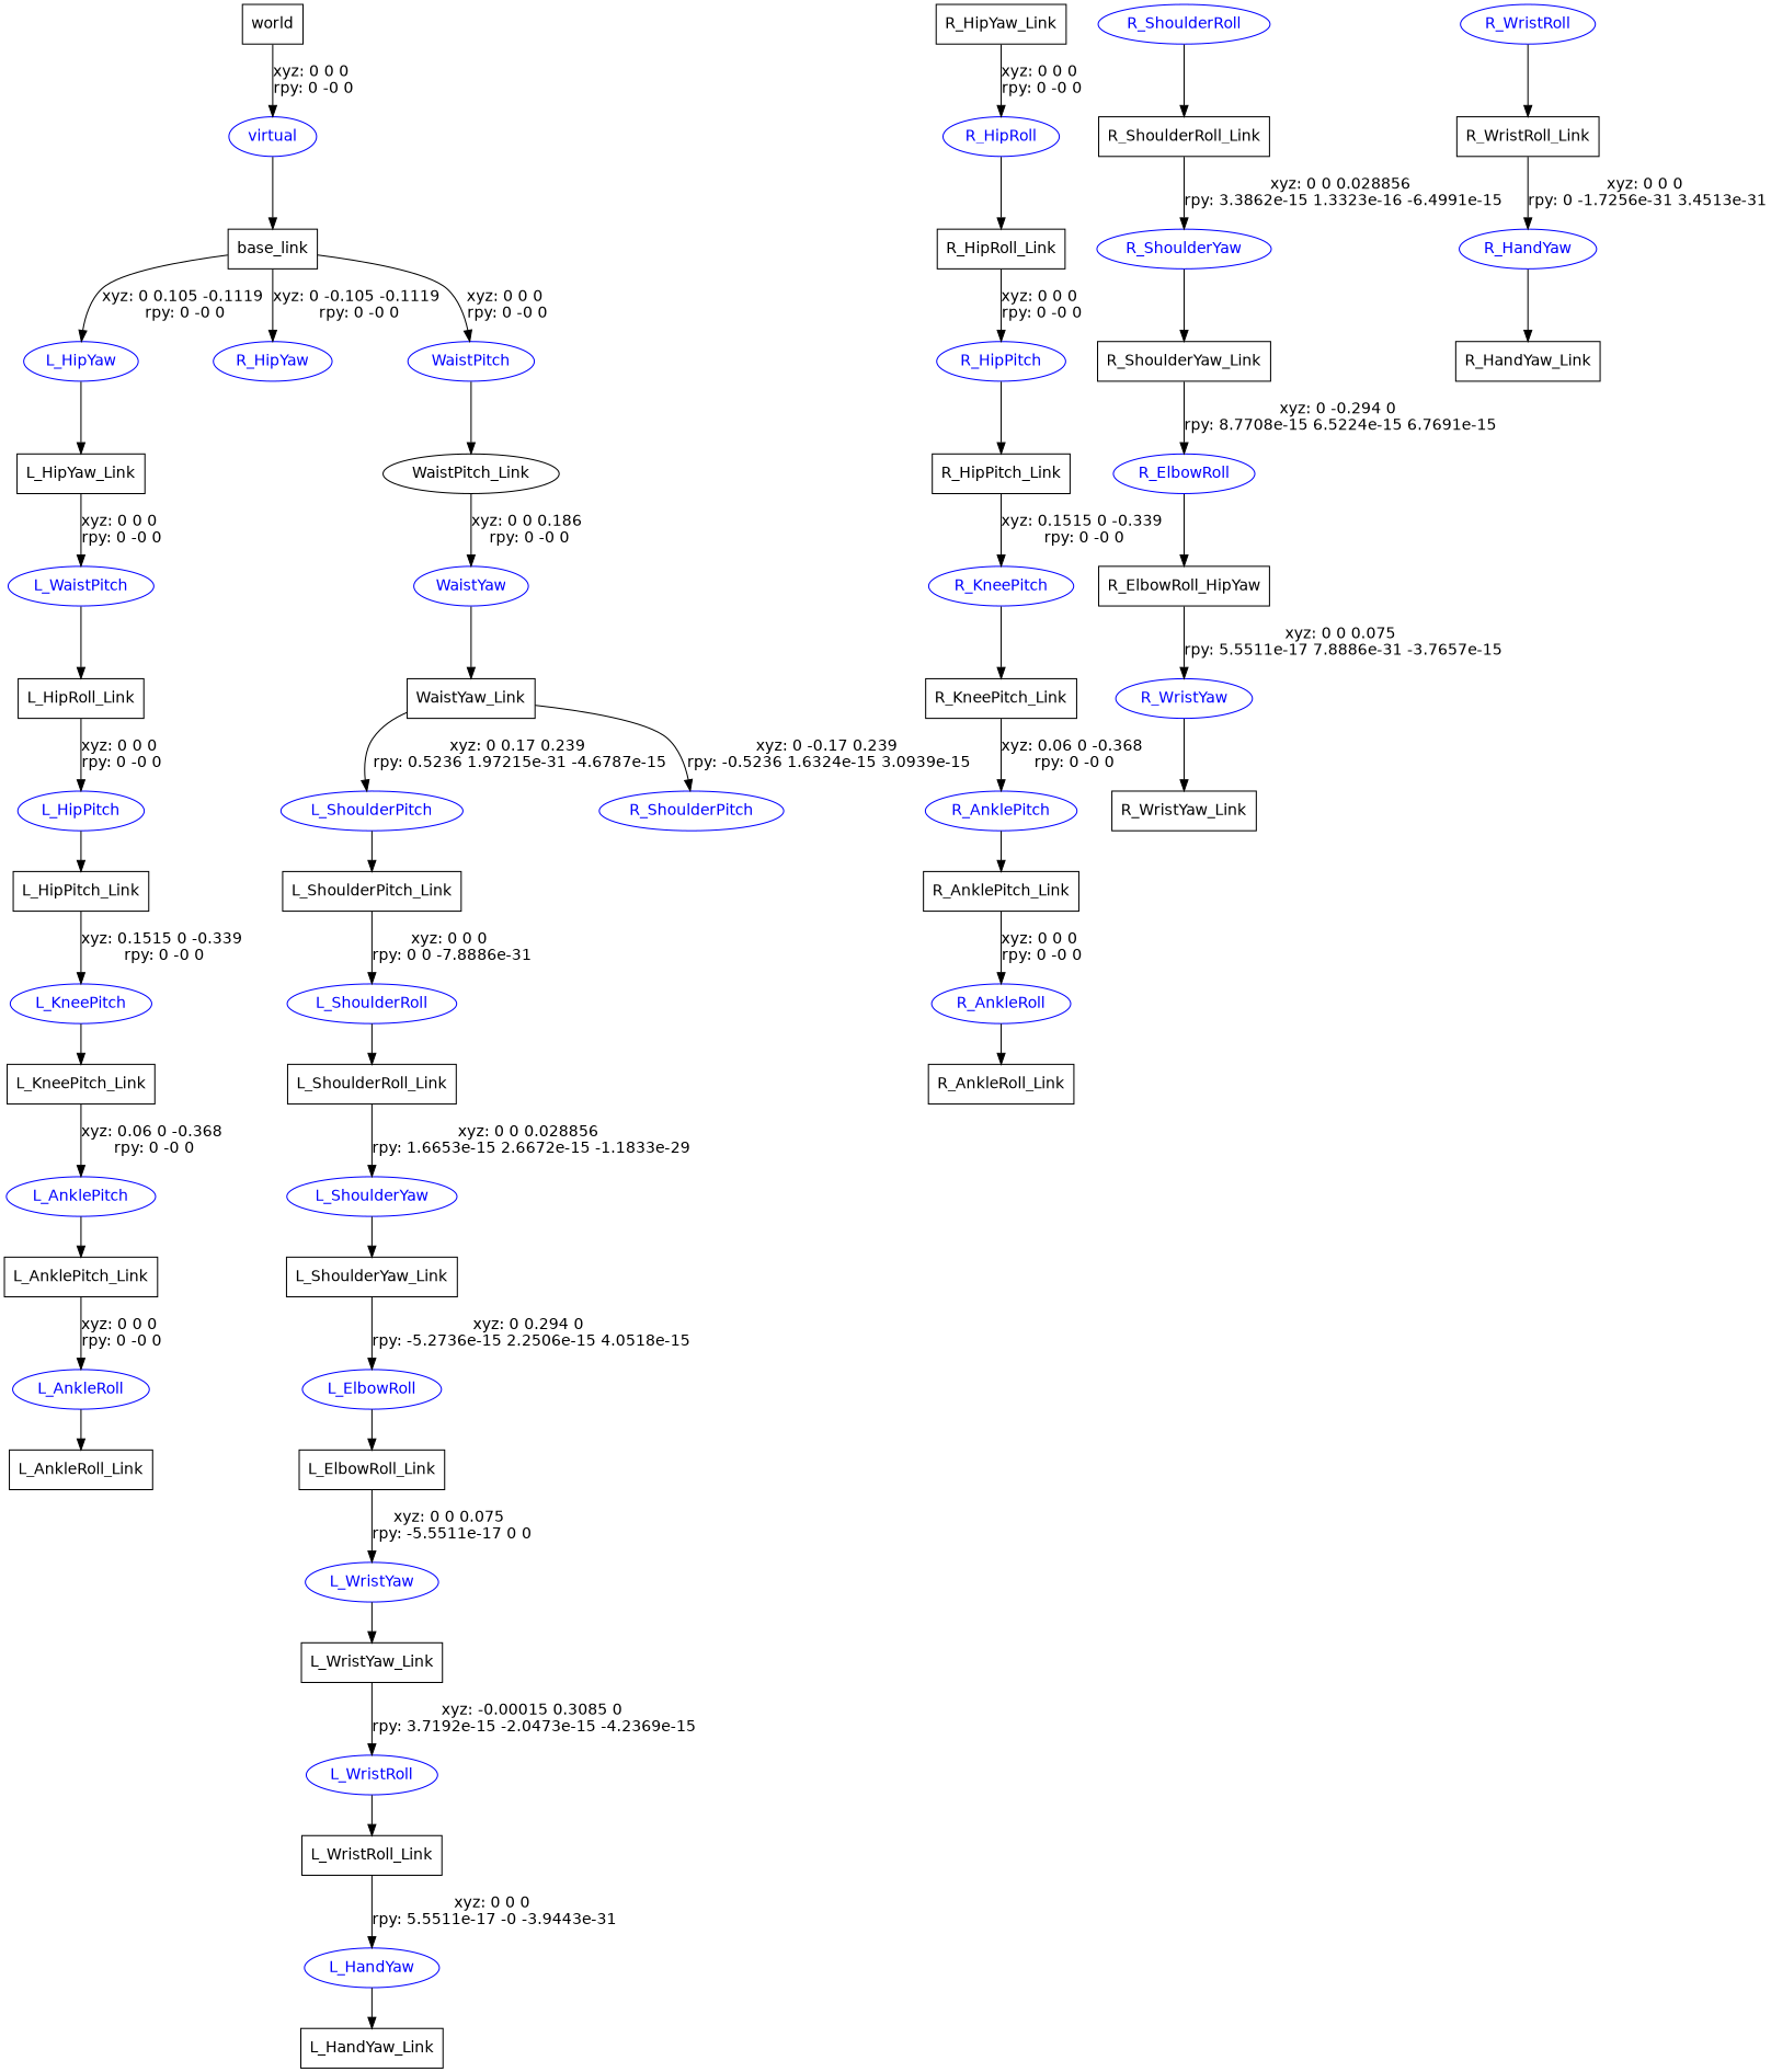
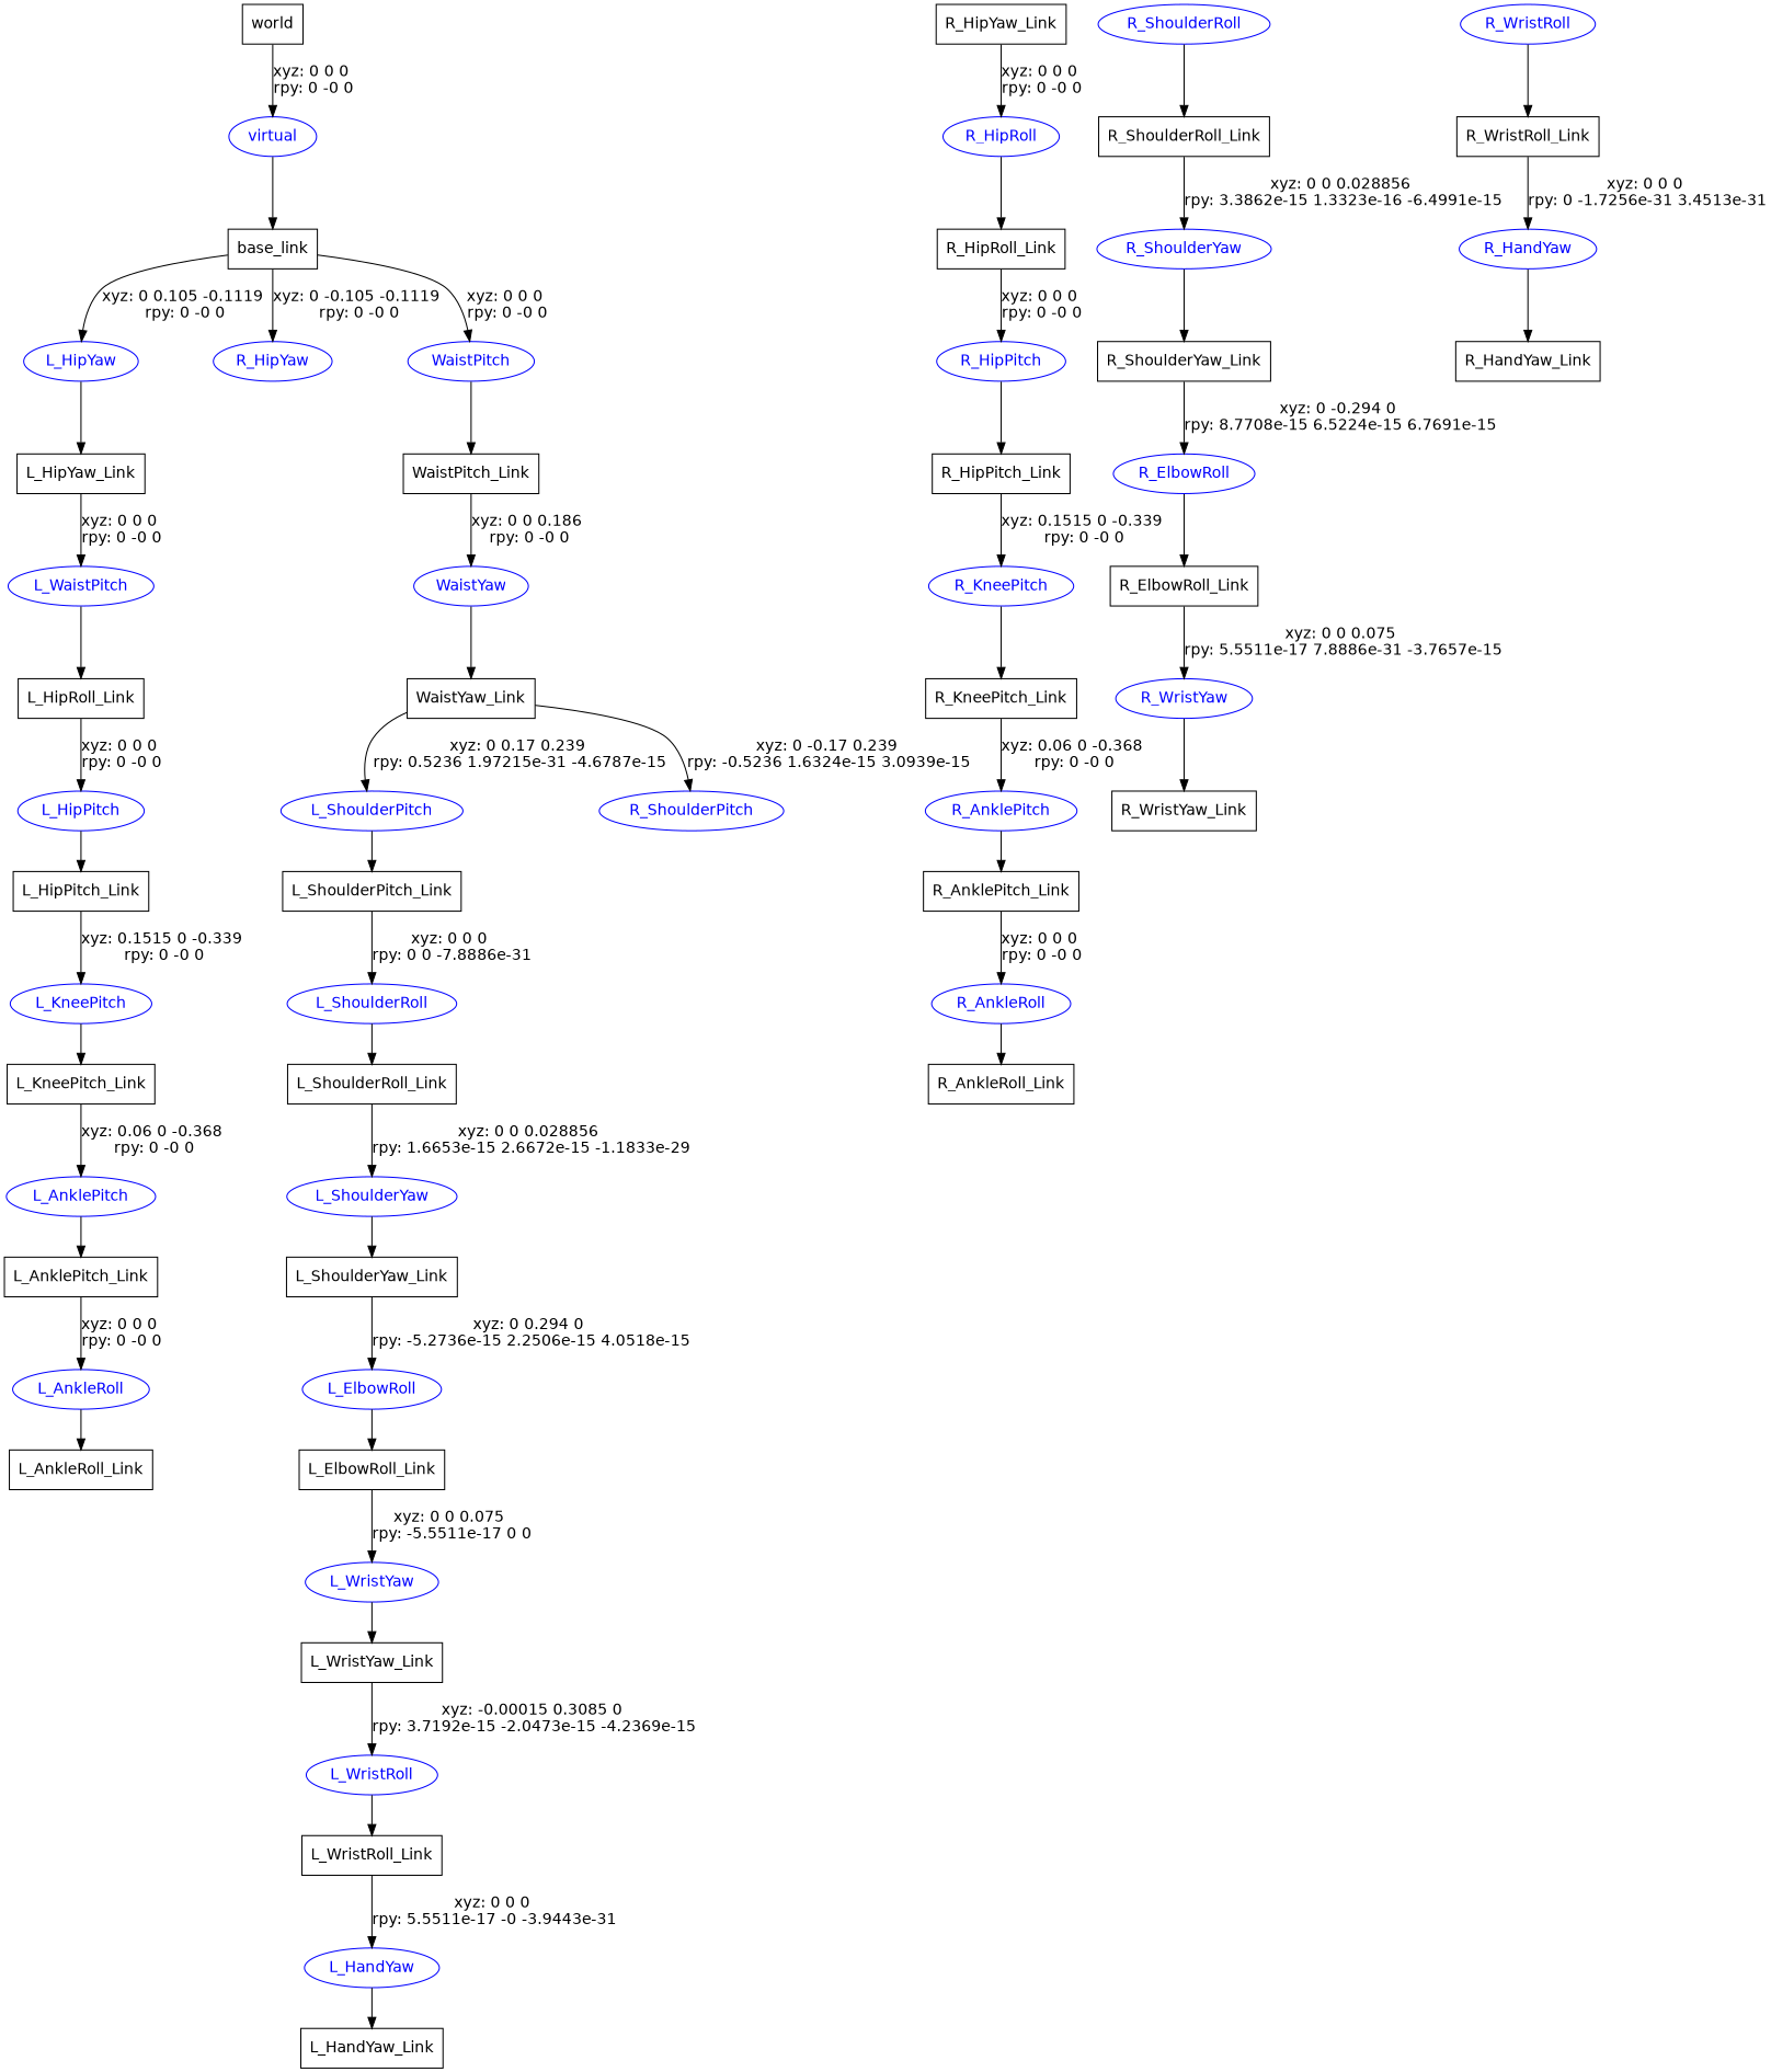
  digraph {
    fontname="DejaVu Sans"
    node [fontname="DejaVu Sans" shape=box]
    edge [fontname="DejaVu Sans"]
    n1 [label=world]
    virtual [color=blue fontcolor=blue shape=ellipse]
    n3 [label=base_link]
    L_HipYaw [color=blue fontcolor=blue shape=ellipse]
    R_HipYaw [color=blue fontcolor=blue shape=ellipse]
    WaistPitch [color=blue fontcolor=blue shape=ellipse]
    n7 [label=L_HipYaw_Link]
-   n8 [label=WaistPitch_Link shape=ellipse]
+   n8 [label=WaistPitch_Link]
    n9 [color=blue fontcolor=blue label=L_WaistPitch shape=ellipse]
    n10 [label=L_HipRoll_Link]
    L_HipPitch [color=blue fontcolor=blue shape=ellipse]
    n12 [label=L_HipPitch_Link]
    L_KneePitch [color=blue fontcolor=blue shape=ellipse]
    n14 [label=L_KneePitch_Link]
    L_AnklePitch [color=blue fontcolor=blue shape=ellipse]
    n16 [label=L_AnklePitch_Link]
    L_AnkleRoll [color=blue fontcolor=blue shape=ellipse]
    n18 [label=L_AnkleRoll_Link]
    n19 [label=R_HipYaw_Link]
    R_HipRoll [color=blue fontcolor=blue shape=ellipse]
    n21 [label=R_HipRoll_Link]
    R_HipPitch [color=blue fontcolor=blue shape=ellipse]
    n23 [label=R_HipPitch_Link]
    R_KneePitch [color=blue fontcolor=blue shape=ellipse]
    n25 [label=R_KneePitch_Link]
    R_AnklePitch [color=blue fontcolor=blue shape=ellipse]
    n27 [label=R_AnklePitch_Link]
    R_AnkleRoll [color=blue fontcolor=blue shape=ellipse]
    n29 [label=R_AnkleRoll_Link]
    WaistYaw [color=blue fontcolor=blue shape=ellipse]
    n31 [label=WaistYaw_Link]
    L_ShoulderPitch [color=blue fontcolor=blue shape=ellipse]
    R_ShoulderPitch [color=blue fontcolor=blue shape=ellipse]
    n34 [label=L_ShoulderPitch_Link]
    L_ShoulderRoll [color=blue fontcolor=blue shape=ellipse]
    n36 [label=L_ShoulderRoll_Link]
    L_ShoulderYaw [color=blue fontcolor=blue shape=ellipse]
    n38 [label=L_ShoulderYaw_Link]
    L_ElbowRoll [color=blue fontcolor=blue shape=ellipse]
    n40 [label=L_ElbowRoll_Link]
    L_WristYaw [color=blue fontcolor=blue shape=ellipse]
    n42 [label=L_WristYaw_Link]
    L_WristRoll [color=blue fontcolor=blue shape=ellipse]
    n44 [label=L_WristRoll_Link]
    L_HandYaw [color=blue fontcolor=blue shape=ellipse]
    n46 [label=L_HandYaw_Link]
    R_ShoulderRoll [color=blue fontcolor=blue shape=ellipse]
    n48 [label=R_ShoulderRoll_Link]
    R_ShoulderYaw [color=blue fontcolor=blue shape=ellipse]
    n50 [label=R_ShoulderYaw_Link]
    R_ElbowRoll [color=blue fontcolor=blue shape=ellipse]
-   n52 [label=R_ElbowRoll_HipYaw]
+   n52 [label=R_ElbowRoll_Link]
    R_WristYaw [color=blue fontcolor=blue shape=ellipse]
    n54 [label=R_WristYaw_Link]
    R_WristRoll [color=blue fontcolor=blue shape=ellipse]
    n56 [label=R_WristRoll_Link]
    R_HandYaw [color=blue fontcolor=blue shape=ellipse]
    n58 [label=R_HandYaw_Link]
    n1 -> virtual [label="xyz: 0 0 0 \nrpy: 0 -0 0"]
    virtual -> n3
    n3 -> L_HipYaw [label="xyz: 0 0.105 -0.1119 \nrpy: 0 -0 0"]
    n3 -> R_HipYaw [label="xyz: 0 -0.105 -0.1119 \nrpy: 0 -0 0"]
    n3 -> WaistPitch [label="xyz: 0 0 0 \nrpy: 0 -0 0"]
    L_HipYaw -> n7
    WaistPitch -> n8
    n7 -> n9 [label="xyz: 0 0 0 \nrpy: 0 -0 0"]
    n8 -> WaistYaw [label="xyz: 0 0 0.186 \nrpy: 0 -0 0"]
    n9 -> n10
    n10 -> L_HipPitch [label="xyz: 0 0 0 \nrpy: 0 -0 0"]
    L_HipPitch -> n12
    n12 -> L_KneePitch [label="xyz: 0.1515 0 -0.339 \nrpy: 0 -0 0"]
    L_KneePitch -> n14
    n14 -> L_AnklePitch [label="xyz: 0.06 0 -0.368 \nrpy: 0 -0 0"]
    L_AnklePitch -> n16
    n16 -> L_AnkleRoll [label="xyz: 0 0 0 \nrpy: 0 -0 0"]
    L_AnkleRoll -> n18
    n19 -> R_HipRoll [label="xyz: 0 0 0 \nrpy: 0 -0 0"]
    R_HipRoll -> n21
    n21 -> R_HipPitch [label="xyz: 0 0 0 \nrpy: 0 -0 0"]
    R_HipPitch -> n23
    n23 -> R_KneePitch [label="xyz: 0.1515 0 -0.339 \nrpy: 0 -0 0"]
    R_KneePitch -> n25
    n25 -> R_AnklePitch [label="xyz: 0.06 0 -0.368 \nrpy: 0 -0 0"]
    R_AnklePitch -> n27
    n27 -> R_AnkleRoll [label="xyz: 0 0 0 \nrpy: 0 -0 0"]
    R_AnkleRoll -> n29
    WaistYaw -> n31
    n31 -> L_ShoulderPitch [label="xyz: 0 0.17 0.239 \nrpy: 0.5236 1.97215e-31 -4.6787e-15"]
    n31 -> R_ShoulderPitch [label="xyz: 0 -0.17 0.239 \nrpy: -0.5236 1.6324e-15 3.0939e-15"]
    L_ShoulderPitch -> n34
    n34 -> L_ShoulderRoll [label="xyz: 0 0 0 \nrpy: 0 0 -7.8886e-31"]
    L_ShoulderRoll -> n36
    n36 -> L_ShoulderYaw [label="xyz: 0 0 0.028856 \nrpy: 1.6653e-15 2.6672e-15 -1.1833e-29"]
    L_ShoulderYaw -> n38
    n38 -> L_ElbowRoll [label="xyz: 0 0.294 0 \nrpy: -5.2736e-15 2.2506e-15 4.0518e-15"]
    L_ElbowRoll -> n40
    n40 -> L_WristYaw [label="xyz: 0 0 0.075 \nrpy: -5.5511e-17 0 0"]
    L_WristYaw -> n42
    n42 -> L_WristRoll [label="xyz: -0.00015 0.3085 0 \nrpy: 3.7192e-15 -2.0473e-15 -4.2369e-15"]
    L_WristRoll -> n44
    n44 -> L_HandYaw [label="xyz: 0 0 0 \nrpy: 5.5511e-17 -0 -3.9443e-31"]
    L_HandYaw -> n46
    R_ShoulderRoll -> n48
    n48 -> R_ShoulderYaw [label="xyz: 0 0 0.028856 \nrpy: 3.3862e-15 1.3323e-16 -6.4991e-15"]
    R_ShoulderYaw -> n50
    n50 -> R_ElbowRoll [label="xyz: 0 -0.294 0 \nrpy: 8.7708e-15 6.5224e-15 6.7691e-15"]
    R_ElbowRoll -> n52
    n52 -> R_WristYaw [label="xyz: 0 0 0.075 \nrpy: 5.5511e-17 7.8886e-31 -3.7657e-15"]
    R_WristYaw -> n54
    R_WristRoll -> n56
    n56 -> R_HandYaw [label="xyz: 0 0 0 \nrpy: 0 -1.7256e-31 3.4513e-31"]
    R_HandYaw -> n58
  }
